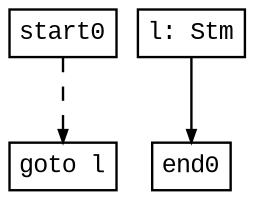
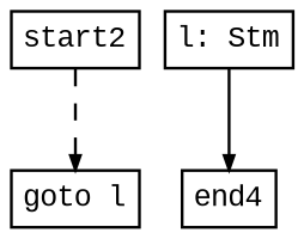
  digraph {
    fontname="Liberation Mono"
    nodesep=0.12
    ranksep=0.5
    node [fontname="Liberation Mono" fontsize=10.5 margin="0.05,0.05" shape=box]
    edge [arrowsize=0.5 fontname="Liberation Mono" fontsize=10.5]
    n1 [height=0.02 label="goto l" width=0.02]
-   start0 [height=0.02 width=0.02]
+   start0 [height=0.02 width=0.02 label=start2]
    n3 [height=0.02 label="l: Stm" width=0.02]
-   end0 [height=0.02 width=0.02]
+   end0 [height=0.02 width=0.02 label=end4]
    start0 -> n1 [style=dashed]
    n3 -> end0
  }
